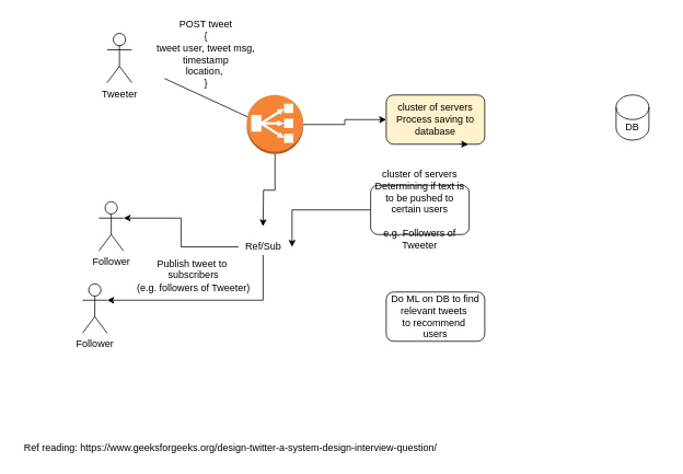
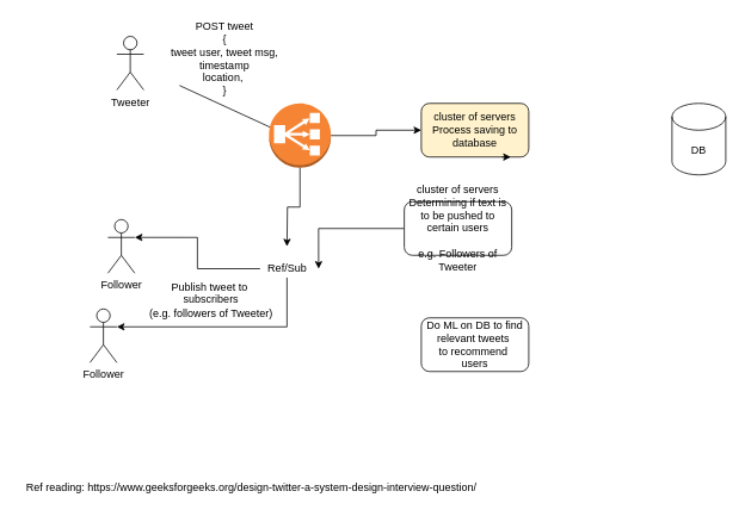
  <mxCell id="0" />
  <mxCell id="1" parent="0" />
  <mxCell id="2" value="Tweeter" style="shape=umlActor;verticalLabelPosition=bottom;verticalAlign=top;html=1;outlineConnect=0;" parent="1" vertex="1"><mxGeometry x="130" y="40" width="30" height="60" as="geometry" /></mxCell>
  <mxCell id="3" value="Follower" style="shape=umlActor;verticalLabelPosition=bottom;verticalAlign=top;html=1;outlineConnect=0;" parent="1" vertex="1"><mxGeometry x="120" y="245" width="30" height="60" as="geometry" /></mxCell>
  <mxCell id="4" value="" style="endArrow=classic;html=1;" parent="1" edge="1"><mxGeometry width="50" height="50" relative="1" as="geometry"><mxPoint x="200" y="95" as="sourcePoint" /><mxPoint x="330" y="155" as="targetPoint" /></mxGeometry></mxCell>
  <mxCell id="5" value="POST tweet&lt;br&gt;{&lt;br&gt;tweet user, tweet msg,&lt;br&gt;timestamp&lt;br&gt;location,&amp;nbsp;&lt;br&gt;}" style="text;html=1;align=center;verticalAlign=middle;resizable=0;points=[];autosize=1;strokeColor=none;" parent="1" vertex="1"><mxGeometry x="185" y="20" width="130" height="90" as="geometry" /></mxCell>
  <mxCell id="6" style="edgeStyle=orthogonalEdgeStyle;rounded=0;orthogonalLoop=1;jettySize=auto;html=1;" parent="1" source="8" target="9" edge="1"><mxGeometry relative="1" as="geometry"><mxPoint x="480" y="171" as="targetPoint" /></mxGeometry></mxCell>
  <mxCell id="7" style="edgeStyle=orthogonalEdgeStyle;rounded=0;orthogonalLoop=1;jettySize=auto;html=1;" parent="1" source="8" edge="1"><mxGeometry relative="1" as="geometry"><mxPoint x="320" y="275" as="targetPoint" /></mxGeometry></mxCell>
  <mxCell id="8" value="" style="outlineConnect=0;dashed=0;verticalLabelPosition=bottom;verticalAlign=top;align=center;html=1;shape=mxgraph.aws3.classic_load_balancer;fillColor=#F58534;gradientColor=none;" parent="1" vertex="1"><mxGeometry x="300" y="115" width="69" height="72" as="geometry" /></mxCell>
  <mxCell id="9" value="cluster of servers&lt;br&gt;Process saving to database" style="rounded=1;whiteSpace=wrap;html=1;fillColor=#fff2cc;" parent="1" vertex="1"><mxGeometry x="470" y="115" width="120" height="60" as="geometry" /></mxCell>
- <mxCell id="10" value="DB" style="shape=cylinder3;whiteSpace=wrap;html=1;boundedLbl=1;backgroundOutline=1;size=15;" parent="1" vertex="1"><mxGeometry x="750" y="115" width="40" height="55" as="geometry" /></mxCell>
+ <mxCell id="10" value="DB" style="shape=cylinder3;whiteSpace=wrap;html=1;boundedLbl=1;backgroundOutline=1;size=15;" parent="1" vertex="1"><mxGeometry x="750" y="115" width="60" height="80" as="geometry" /></mxCell>
  <mxCell id="11" style="edgeStyle=orthogonalEdgeStyle;rounded=0;orthogonalLoop=1;jettySize=auto;html=1;entryX=1;entryY=0.333;entryDx=0;entryDy=0;entryPerimeter=0;" parent="1" source="13" target="3" edge="1"><mxGeometry relative="1" as="geometry" /></mxCell>
  <mxCell id="12" style="edgeStyle=orthogonalEdgeStyle;rounded=0;orthogonalLoop=1;jettySize=auto;html=1;" parent="1" source="13" target="18" edge="1"><mxGeometry relative="1" as="geometry"><Array as="points"><mxPoint x="320" y="365" /></Array></mxGeometry></mxCell>
  <mxCell id="13" value="Ref/Sub" style="text;html=1;align=center;verticalAlign=middle;resizable=0;points=[];autosize=1;strokeColor=none;" parent="1" vertex="1"><mxGeometry x="290" y="290" width="60" height="20" as="geometry" /></mxCell>
  <mxCell id="14" style="edgeStyle=orthogonalEdgeStyle;rounded=0;orthogonalLoop=1;jettySize=auto;html=1;exitX=0.75;exitY=1;exitDx=0;exitDy=0;entryX=0.833;entryY=1;entryDx=0;entryDy=0;entryPerimeter=0;" parent="1" source="9" target="9" edge="1"><mxGeometry relative="1" as="geometry" /></mxCell>
  <mxCell id="15" style="edgeStyle=orthogonalEdgeStyle;rounded=0;orthogonalLoop=1;jettySize=auto;html=1;entryX=1.089;entryY=0.5;entryDx=0;entryDy=0;entryPerimeter=0;" parent="1" source="16" target="13" edge="1"><mxGeometry relative="1" as="geometry" /></mxCell>
  <mxCell id="16" value="cluster of servers&lt;br&gt;Determining if text is to be pushed to certain users&lt;br&gt;&lt;br&gt;e.g. Followers of Tweeter" style="rounded=1;whiteSpace=wrap;html=1;" parent="1" vertex="1"><mxGeometry x="451" y="225" width="120" height="60" as="geometry" /></mxCell>
  <mxCell id="17" value="Do ML on DB to find relevant tweets&amp;nbsp;&lt;br&gt;to recommend&amp;nbsp;&lt;br&gt;users&lt;br&gt;" style="rounded=1;whiteSpace=wrap;html=1;" parent="1" vertex="1"><mxGeometry x="470" y="355" width="120" height="60" as="geometry" /></mxCell>
  <mxCell id="18" value="Follower" style="shape=umlActor;verticalLabelPosition=bottom;verticalAlign=top;html=1;outlineConnect=0;" parent="1" vertex="1"><mxGeometry x="100" y="345" width="30" height="60" as="geometry" /></mxCell>
  <mxCell id="19" value="Publish tweet to&amp;nbsp;&lt;br&gt;subscribers&lt;br&gt;(e.g. followers of Tweeter)" style="text;html=1;align=center;verticalAlign=middle;resizable=0;points=[];autosize=1;strokeColor=none;" parent="1" vertex="1"><mxGeometry x="160" y="310" width="150" height="50" as="geometry" /></mxCell>
  <mxCell id="20" value="Ref reading:&amp;nbsp;https://www.geeksforgeeks.org/design-twitter-a-system-design-interview-question/" style="text;html=1;align=center;verticalAlign=middle;resizable=0;points=[];autosize=1;strokeColor=none;" vertex="1" parent="1"><mxGeometry x="20" y="535" width="520" height="20" as="geometry" /></mxCell>
